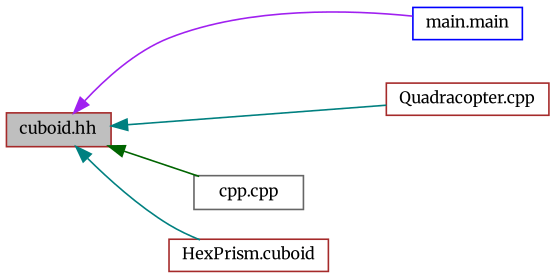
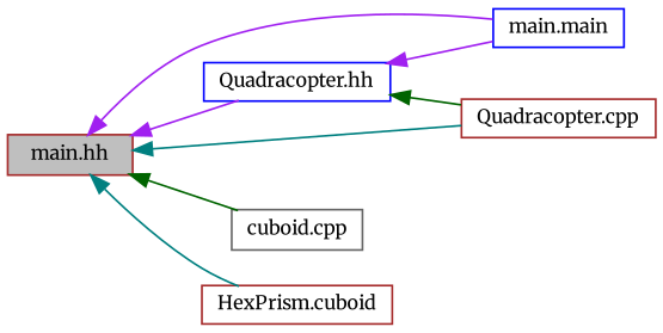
  digraph {
    fontname=Merriweather
    rankdir=LR
    node [color=brown fillcolor=white fontname=Merriweather fontsize=10 shape=record style=filled]
    edge [color=purple dir=back fontname=Merriweather fontsize=10 labelfontname=Helvetica labelfontsize=10 style=solid]
-   n1 [fillcolor=grey75 fontcolor=black height=0.2 label="cuboid.hh" width=0.4]
+   n1 [fillcolor=grey75 fontcolor=black height=0.2 label="main.hh" width=0.4]
+   n2 [color=blue height=0.2 label="Quadracopter.hh" width=0.4]
    n3 [color=blue height=0.2 label="main.main" width=0.4]
    n4 [height=0.2 label="Quadracopter.cpp" width=0.4]
-   n5 [color=gray40 height=0.2 label="cpp.cpp" width=0.4]
+   n5 [color=gray40 height=0.2 label="cuboid.cpp" width=0.4]
    n6 [height=0.2 label="HexPrism.cuboid" width=0.4]
+   n1 -> n2
    n1 -> n3
    n1 -> n4 [color=teal]
    n1 -> n5 [color=darkgreen]
    n1 -> n6 [color=teal]
+   n2 -> n3
+   n2 -> n4 [color=darkgreen]
  }
